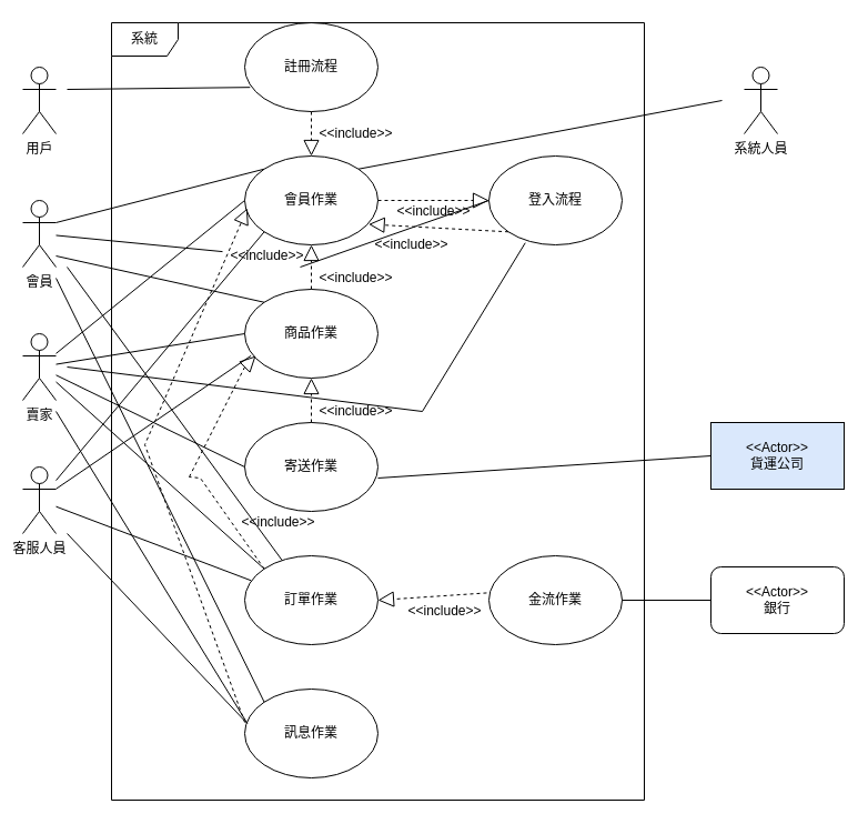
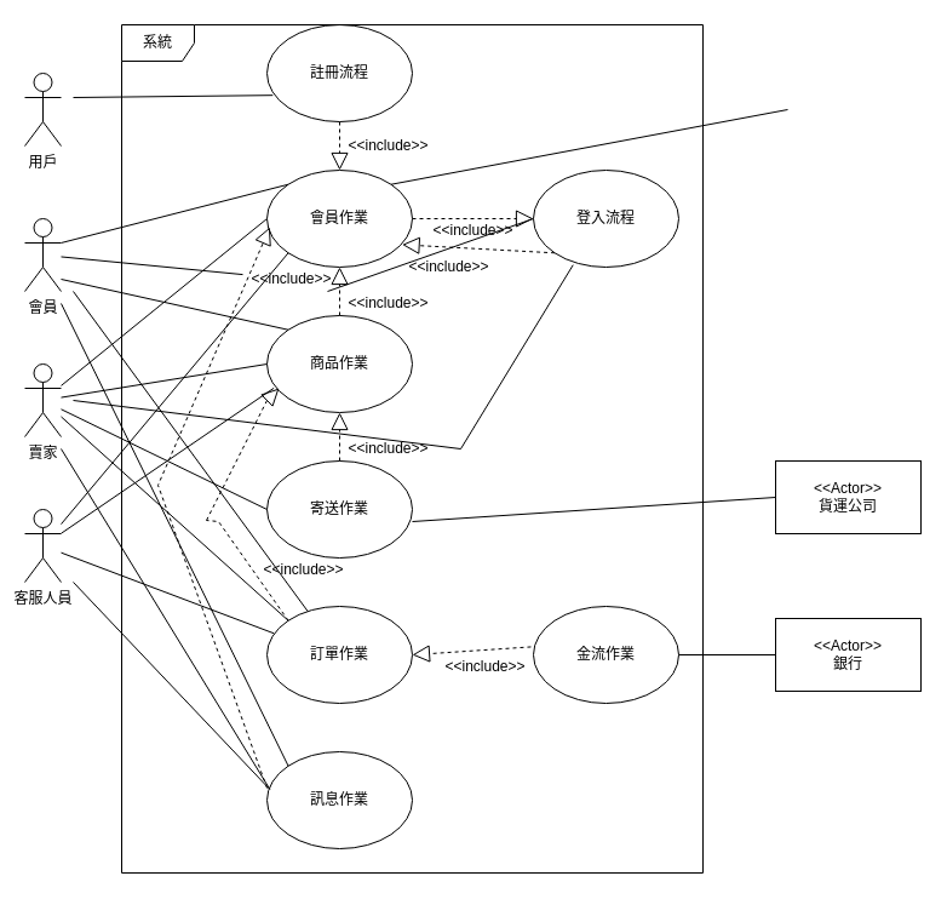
  <mxCell id="0" />
  <mxCell id="1" parent="0" />
  <mxCell id="2" value="用戶" style="shape=umlActor;verticalLabelPosition=bottom;verticalAlign=top;html=1;outlineConnect=0;" parent="1" vertex="1"><mxGeometry x="20" y="60" width="30" height="60" as="geometry" /></mxCell>
  <mxCell id="3" value="會員" style="shape=umlActor;verticalLabelPosition=bottom;verticalAlign=top;html=1;outlineConnect=0;" parent="1" vertex="1"><mxGeometry x="20" y="180" width="30" height="60" as="geometry" /></mxCell>
  <mxCell id="4" value="註冊流程" style="ellipse;whiteSpace=wrap;html=1;" parent="1" vertex="1"><mxGeometry x="220" width="120" height="80" as="geometry" y="20" /></mxCell>
  <mxCell id="5" value="會員作業" style="ellipse;whiteSpace=wrap;html=1;" parent="1" vertex="1"><mxGeometry x="220" y="140" width="120" height="80" as="geometry" /></mxCell>
  <mxCell id="6" value="商品作業" style="ellipse;whiteSpace=wrap;html=1;" parent="1" vertex="1"><mxGeometry x="220" y="260" width="120" height="80" as="geometry" /></mxCell>
  <mxCell id="7" value="寄送作業" style="ellipse;whiteSpace=wrap;html=1;" parent="1" vertex="1"><mxGeometry x="220" y="380" width="120" height="80" as="geometry" /></mxCell>
  <mxCell id="8" value="訂單作業" style="ellipse;whiteSpace=wrap;html=1;" parent="1" vertex="1"><mxGeometry x="220" y="500" width="120" height="80" as="geometry" /></mxCell>
  <mxCell id="9" value="訊息作業" style="ellipse;whiteSpace=wrap;html=1;" parent="1" vertex="1"><mxGeometry x="220" y="620" width="120" height="80" as="geometry" /></mxCell>
  <mxCell id="10" value="" style="endArrow=none;html=1;rounded=0;exitX=0.04;exitY=0.727;exitDx=0;exitDy=0;exitPerimeter=0;" parent="1" source="4" edge="1"><mxGeometry width="50" height="50" relative="1" as="geometry"><mxPoint x="390" y="360" as="sourcePoint" /><mxPoint x="60" y="80" as="targetPoint" /></mxGeometry></mxCell>
  <mxCell id="11" value="金流作業" style="ellipse;whiteSpace=wrap;html=1;" parent="1" vertex="1"><mxGeometry x="440" y="500" width="120" height="80" as="geometry" /></mxCell>
  <mxCell id="12" value="登入流程" style="ellipse;whiteSpace=wrap;html=1;" parent="1" vertex="1"><mxGeometry x="440" y="140" width="120" height="80" as="geometry" /></mxCell>
  <mxCell id="13" value="賣家" style="shape=umlActor;verticalLabelPosition=bottom;verticalAlign=top;html=1;outlineConnect=0;" parent="1" vertex="1"><mxGeometry x="20" y="300" width="30" height="60" as="geometry" /></mxCell>
  <mxCell id="14" value="客服人員" style="shape=umlActor;verticalLabelPosition=bottom;verticalAlign=top;html=1;outlineConnect=0;" parent="1" vertex="1"><mxGeometry x="20" y="420" width="30" height="60" as="geometry" /></mxCell>
  <mxCell id="15" value="" style="endArrow=none;html=1;rounded=0;exitX=1;exitY=0.333;exitDx=0;exitDy=0;exitPerimeter=0;entryX=0;entryY=0;entryDx=0;entryDy=0;" parent="1" source="3" target="5" edge="1"><mxGeometry width="50" height="50" relative="1" as="geometry"><mxPoint x="340" y="270" as="sourcePoint" /><mxPoint x="390" y="220" as="targetPoint" /></mxGeometry></mxCell>
  <mxCell id="16" value="" style="endArrow=none;html=1;rounded=0;startArrow=none;" parent="1" source="52" edge="1"><mxGeometry width="50" height="50" relative="1" as="geometry"><mxPoint x="340" y="270" as="sourcePoint" /><mxPoint x="270" y="240" as="targetPoint" /></mxGeometry></mxCell>
  <mxCell id="17" value="" style="endArrow=none;html=1;rounded=0;entryX=0;entryY=0.5;entryDx=0;entryDy=0;" parent="1" target="12" edge="1"><mxGeometry width="50" height="50" relative="1" as="geometry"><mxPoint x="270" y="240" as="sourcePoint" /><mxPoint x="390" y="220" as="targetPoint" /></mxGeometry></mxCell>
  <mxCell id="18" value="" style="endArrow=none;html=1;rounded=0;entryX=0;entryY=0;entryDx=0;entryDy=0;" parent="1" target="6" edge="1"><mxGeometry width="50" height="50" relative="1" as="geometry"><mxPoint x="50" y="230" as="sourcePoint" /><mxPoint x="390" y="220" as="targetPoint" /></mxGeometry></mxCell>
  <mxCell id="19" value="" style="endArrow=none;html=1;rounded=0;" parent="1" source="8" edge="1"><mxGeometry width="50" height="50" relative="1" as="geometry"><mxPoint x="340" y="270" as="sourcePoint" /><mxPoint x="60" y="240" as="targetPoint" /></mxGeometry></mxCell>
  <mxCell id="20" value="" style="endArrow=none;html=1;rounded=0;exitX=0;exitY=0;exitDx=0;exitDy=0;" parent="1" source="9" edge="1"><mxGeometry width="50" height="50" relative="1" as="geometry"><mxPoint x="340" y="440" as="sourcePoint" /><mxPoint x="50" y="250" as="targetPoint" /></mxGeometry></mxCell>
  <mxCell id="21" value="" style="endArrow=none;html=1;rounded=0;entryX=0;entryY=0.5;entryDx=0;entryDy=0;" parent="1" source="13" target="5" edge="1"><mxGeometry width="50" height="50" relative="1" as="geometry"><mxPoint x="340" y="440" as="sourcePoint" /><mxPoint x="390" y="390" as="targetPoint" /></mxGeometry></mxCell>
  <mxCell id="22" value="" style="endArrow=none;html=1;rounded=0;entryX=0;entryY=0.5;entryDx=0;entryDy=0;" parent="1" source="13" target="6" edge="1"><mxGeometry width="50" height="50" relative="1" as="geometry"><mxPoint x="340" y="380" as="sourcePoint" /><mxPoint x="390" y="330" as="targetPoint" /></mxGeometry></mxCell>
  <mxCell id="23" value="" style="endArrow=none;html=1;rounded=0;exitX=0;exitY=0.5;exitDx=0;exitDy=0;" parent="1" source="7" target="13" edge="1"><mxGeometry width="50" height="50" relative="1" as="geometry"><mxPoint x="340" y="380" as="sourcePoint" /><mxPoint x="390" y="330" as="targetPoint" /></mxGeometry></mxCell>
  <mxCell id="24" value="" style="endArrow=none;html=1;rounded=0;exitX=0;exitY=0;exitDx=0;exitDy=0;" parent="1" source="8" target="13" edge="1"><mxGeometry width="50" height="50" relative="1" as="geometry"><mxPoint x="340" y="380" as="sourcePoint" /><mxPoint x="390" y="330" as="targetPoint" /></mxGeometry></mxCell>
  <mxCell id="25" value="" style="endArrow=none;html=1;rounded=0;entryX=0.02;entryY=0.388;entryDx=0;entryDy=0;entryPerimeter=0;" parent="1" target="9" edge="1"><mxGeometry width="50" height="50" relative="1" as="geometry"><mxPoint x="50" y="370" as="sourcePoint" /><mxPoint x="390" y="330" as="targetPoint" /><Array as="points" /></mxGeometry></mxCell>
  <mxCell id="26" value="" style="endArrow=none;html=1;rounded=0;entryX=0;entryY=1;entryDx=0;entryDy=0;" parent="1" source="14" target="5" edge="1"><mxGeometry width="50" height="50" relative="1" as="geometry"><mxPoint x="340" y="460" as="sourcePoint" /><mxPoint x="390" y="410" as="targetPoint" /></mxGeometry></mxCell>
  <mxCell id="27" value="" style="endArrow=none;html=1;rounded=0;entryX=0.047;entryY=0.748;entryDx=0;entryDy=0;entryPerimeter=0;" parent="1" source="14" target="6" edge="1"><mxGeometry width="50" height="50" relative="1" as="geometry"><mxPoint x="340" y="460" as="sourcePoint" /><mxPoint x="390" y="410" as="targetPoint" /></mxGeometry></mxCell>
  <mxCell id="28" value="" style="endArrow=none;html=1;rounded=0;entryX=0.047;entryY=0.278;entryDx=0;entryDy=0;entryPerimeter=0;" parent="1" source="14" target="8" edge="1"><mxGeometry width="50" height="50" relative="1" as="geometry"><mxPoint x="340" y="460" as="sourcePoint" /><mxPoint x="390" y="410" as="targetPoint" /></mxGeometry></mxCell>
  <mxCell id="29" value="" style="endArrow=none;html=1;rounded=0;exitX=0.013;exitY=0.378;exitDx=0;exitDy=0;exitPerimeter=0;" parent="1" source="9" edge="1"><mxGeometry width="50" height="50" relative="1" as="geometry"><mxPoint x="340" y="460" as="sourcePoint" /><mxPoint x="60" y="480" as="targetPoint" /></mxGeometry></mxCell>
  <mxCell id="30" value="" style="endArrow=none;html=1;rounded=0;" parent="1" edge="1"><mxGeometry width="50" height="50" relative="1" as="geometry"><mxPoint x="380" y="370" as="sourcePoint" /><mxPoint x="60" y="330" as="targetPoint" /></mxGeometry></mxCell>
  <mxCell id="31" value="" style="endArrow=none;html=1;rounded=0;entryX=0.273;entryY=0.977;entryDx=0;entryDy=0;entryPerimeter=0;" parent="1" target="12" edge="1"><mxGeometry width="50" height="50" relative="1" as="geometry"><mxPoint x="380" y="370" as="sourcePoint" /><mxPoint x="430" y="340" as="targetPoint" /></mxGeometry></mxCell>
- <mxCell id="32" value="系統人員" style="shape=umlActor;verticalLabelPosition=bottom;verticalAlign=top;html=1;outlineConnect=0;" parent="1" vertex="1"><mxGeometry x="670" y="60" width="30" height="60" as="geometry" /></mxCell>
  <mxCell id="33" value="" style="endArrow=none;html=1;rounded=0;exitX=1;exitY=0;exitDx=0;exitDy=0;" parent="1" source="5" edge="1"><mxGeometry width="50" height="50" relative="1" as="geometry"><mxPoint x="340" y="360" as="sourcePoint" /><mxPoint x="650" y="90" as="targetPoint" /></mxGeometry></mxCell>
  <mxCell id="34" value="" style="endArrow=block;dashed=1;endFill=0;endSize=12;html=1;rounded=0;entryX=0.02;entryY=0.588;entryDx=0;entryDy=0;entryPerimeter=0;" parent="1" target="5" edge="1"><mxGeometry width="160" relative="1" as="geometry"><mxPoint x="220" y="650" as="sourcePoint" /><mxPoint x="440" y="340" as="targetPoint" /><Array as="points"><mxPoint x="130" y="400" /></Array></mxGeometry></mxCell>
  <mxCell id="35" value="" style="endArrow=block;dashed=1;endFill=0;endSize=12;html=1;rounded=0;exitX=0;exitY=0;exitDx=0;exitDy=0;startArrow=none;" parent="1" edge="1"><mxGeometry width="160" relative="1" as="geometry"><mxPoint x="170" y="429" as="sourcePoint" /><mxPoint x="230" y="320" as="targetPoint" /><Array as="points"><mxPoint x="220" y="330" /></Array></mxGeometry></mxCell>
  <mxCell id="36" value="" style="endArrow=block;dashed=1;endFill=0;endSize=12;html=1;rounded=0;exitX=0.5;exitY=0;exitDx=0;exitDy=0;entryX=0.5;entryY=1;entryDx=0;entryDy=0;" parent="1" source="7" target="6" edge="1"><mxGeometry width="160" relative="1" as="geometry"><mxPoint x="280" y="340" as="sourcePoint" /><mxPoint x="440" y="340" as="targetPoint" /></mxGeometry></mxCell>
  <mxCell id="37" value="" style="endArrow=block;dashed=1;endFill=0;endSize=12;html=1;rounded=0;entryX=1;entryY=0.5;entryDx=0;entryDy=0;exitX=-0.017;exitY=0.418;exitDx=0;exitDy=0;exitPerimeter=0;" parent="1" source="11" target="8" edge="1"><mxGeometry width="160" relative="1" as="geometry"><mxPoint x="280" y="340" as="sourcePoint" /><mxPoint x="440" y="340" as="targetPoint" /></mxGeometry></mxCell>
  <mxCell id="38" value="" style="endArrow=block;dashed=1;endFill=0;endSize=12;html=1;rounded=0;exitX=1;exitY=0.5;exitDx=0;exitDy=0;entryX=0;entryY=0.5;entryDx=0;entryDy=0;" parent="1" source="5" target="12" edge="1"><mxGeometry width="160" relative="1" as="geometry"><mxPoint x="280" y="340" as="sourcePoint" /><mxPoint x="440" y="340" as="targetPoint" /></mxGeometry></mxCell>
  <mxCell id="39" value="" style="endArrow=block;dashed=1;endFill=0;endSize=12;html=1;rounded=0;entryX=0.93;entryY=0.768;entryDx=0;entryDy=0;entryPerimeter=0;exitX=0;exitY=1;exitDx=0;exitDy=0;" parent="1" source="12" target="5" edge="1"><mxGeometry width="160" relative="1" as="geometry"><mxPoint x="280" y="340" as="sourcePoint" /><mxPoint x="440" y="340" as="targetPoint" /></mxGeometry></mxCell>
  <mxCell id="40" value="" style="endArrow=block;dashed=1;endFill=0;endSize=12;html=1;rounded=0;exitX=0.5;exitY=1;exitDx=0;exitDy=0;" parent="1" source="4" target="5" edge="1"><mxGeometry width="160" relative="1" as="geometry"><mxPoint x="280" y="340" as="sourcePoint" /><mxPoint x="440" y="340" as="targetPoint" /></mxGeometry></mxCell>
  <mxCell id="41" value="" style="endArrow=block;dashed=1;endFill=0;endSize=12;html=1;rounded=0;entryX=0.5;entryY=1;entryDx=0;entryDy=0;" parent="1" target="5" edge="1"><mxGeometry width="160" relative="1" as="geometry"><mxPoint x="280" y="260" as="sourcePoint" /><mxPoint x="440" y="340" as="targetPoint" /></mxGeometry></mxCell>
  <mxCell id="42" value="&amp;lt;&amp;lt;include&amp;gt;&amp;gt;" style="text;html=1;align=center;verticalAlign=middle;resizable=0;points=[];autosize=1;strokeColor=none;fillColor=none;" parent="1" vertex="1"><mxGeometry x="350" y="180" width="80" height="20" as="geometry" /></mxCell>
  <mxCell id="43" value="&amp;lt;&amp;lt;include&amp;gt;&amp;gt;" style="text;html=1;align=center;verticalAlign=middle;resizable=0;points=[];autosize=1;strokeColor=none;fillColor=none;" parent="1" vertex="1"><mxGeometry x="330" y="210" width="80" height="20" as="geometry" /></mxCell>
  <mxCell id="44" value="&amp;lt;&amp;lt;include&amp;gt;&amp;gt;" style="text;html=1;align=center;verticalAlign=middle;resizable=0;points=[];autosize=1;strokeColor=none;fillColor=none;" parent="1" vertex="1"><mxGeometry x="280" y="240" width="80" height="20" as="geometry" /></mxCell>
  <mxCell id="45" value="&amp;lt;&amp;lt;include&amp;gt;&amp;gt;" style="text;html=1;align=center;verticalAlign=middle;resizable=0;points=[];autosize=1;strokeColor=none;fillColor=none;" parent="1" vertex="1"><mxGeometry x="360" y="540" width="80" height="20" as="geometry" /></mxCell>
  <mxCell id="46" value="" style="endArrow=none;dashed=1;endFill=0;endSize=12;html=1;rounded=0;exitX=0;exitY=0;exitDx=0;exitDy=0;" parent="1" source="8" edge="1"><mxGeometry width="160" relative="1" as="geometry"><mxPoint x="237.574" y="511.716" as="sourcePoint" /><mxPoint x="170" y="429" as="targetPoint" /><Array as="points"><mxPoint x="180" y="430" /></Array></mxGeometry></mxCell>
  <mxCell id="47" value="&amp;lt;&amp;lt;include&amp;gt;&amp;gt;" style="text;html=1;align=center;verticalAlign=middle;resizable=0;points=[];autosize=1;strokeColor=none;fillColor=none;" parent="1" vertex="1"><mxGeometry x="210" y="460" width="80" height="20" as="geometry" /></mxCell>
  <mxCell id="48" value="&amp;lt;&amp;lt;include&amp;gt;&amp;gt;" style="text;html=1;align=center;verticalAlign=middle;resizable=0;points=[];autosize=1;strokeColor=none;fillColor=none;" parent="1" vertex="1"><mxGeometry x="280" y="110" width="80" height="20" as="geometry" /></mxCell>
  <mxCell id="49" value="&amp;lt;&amp;lt;include&amp;gt;&amp;gt;" style="text;html=1;align=center;verticalAlign=middle;resizable=0;points=[];autosize=1;strokeColor=none;fillColor=none;" parent="1" vertex="1"><mxGeometry x="280" y="360" width="80" height="20" as="geometry" /></mxCell>
- <mxCell id="50" value="&amp;lt;&amp;lt;Actor&amp;gt;&amp;gt;&lt;br&gt;銀行" style="whiteSpace=wrap;html=1;rounded=1;" parent="1" vertex="1"><mxGeometry x="640" y="510" width="120" height="60" as="geometry" /></mxCell>
+ <mxCell id="50" value="&amp;lt;&amp;lt;Actor&amp;gt;&amp;gt;&lt;br&gt;銀行" style="rounded=0;whiteSpace=wrap;html=1;" parent="1" vertex="1"><mxGeometry x="640" y="510" width="120" height="60" as="geometry" /></mxCell>
  <mxCell id="51" value="" style="endArrow=none;html=1;rounded=0;entryX=0;entryY=0.5;entryDx=0;entryDy=0;exitX=1;exitY=0.5;exitDx=0;exitDy=0;" parent="1" source="11" target="50" edge="1"><mxGeometry width="50" height="50" relative="1" as="geometry"><mxPoint x="340" y="350" as="sourcePoint" /><mxPoint x="390" y="300" as="targetPoint" /></mxGeometry></mxCell>
  <mxCell id="52" value="&amp;lt;&amp;lt;include&amp;gt;&amp;gt;" style="text;html=1;align=center;verticalAlign=middle;resizable=0;points=[];autosize=1;strokeColor=none;fillColor=none;" parent="1" vertex="1"><mxGeometry x="200" y="220" width="80" height="20" as="geometry" /></mxCell>
  <mxCell id="53" value="" style="endArrow=none;html=1;rounded=0;" edge="1" parent="1" source="3" target="52"><mxGeometry width="50" height="50" relative="1" as="geometry"><mxPoint x="50" y="211.915" as="sourcePoint" /><mxPoint x="270" y="240" as="targetPoint" /></mxGeometry></mxCell>
  <mxCell id="54" value="系統" style="shape=umlFrame;whiteSpace=wrap;html=1;" vertex="1" parent="1"><mxGeometry x="100" width="480" height="700" as="geometry" y="20" /></mxCell>
- <mxCell id="55" value="&amp;lt;&amp;lt;Actor&amp;gt;&amp;gt;&lt;br&gt;貨運公司" style="rounded=0;whiteSpace=wrap;html=1;fillColor=#dae8fc;" vertex="1" parent="1"><mxGeometry x="640" y="380" width="120" height="60" as="geometry" /></mxCell>
+ <mxCell id="55" value="&amp;lt;&amp;lt;Actor&amp;gt;&amp;gt;&lt;br&gt;貨運公司" style="rounded=0;whiteSpace=wrap;html=1;" vertex="1" parent="1"><mxGeometry x="640" y="380" width="120" height="60" as="geometry" /></mxCell>
  <mxCell id="56" value="" style="endArrow=none;html=1;rounded=0;entryX=0;entryY=0.5;entryDx=0;entryDy=0;" edge="1" parent="1" target="55"><mxGeometry width="50" height="50" relative="1" as="geometry"><mxPoint x="340" y="430" as="sourcePoint" /><mxPoint x="390" y="380" as="targetPoint" /></mxGeometry></mxCell>
